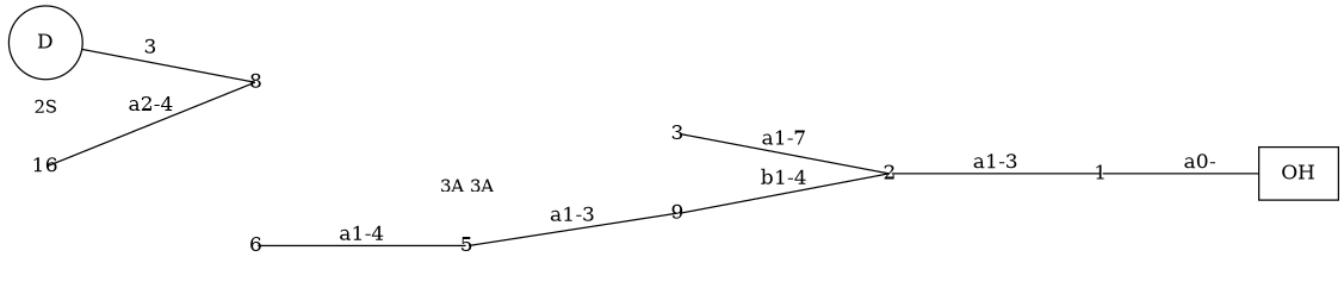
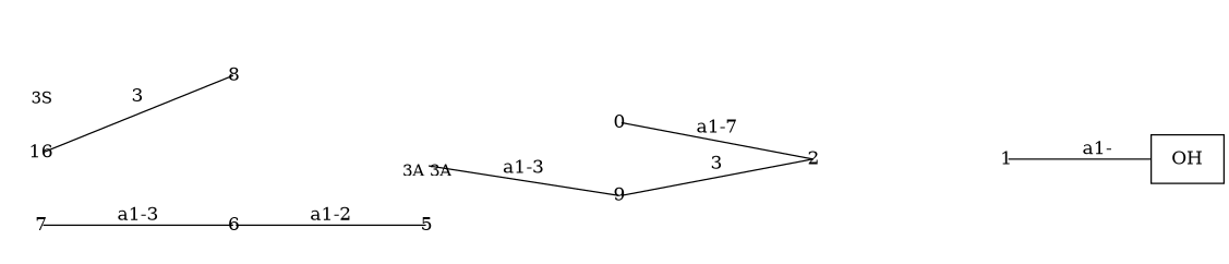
  graph {
    fontname="DejaVu Serif"
    nodesep=0.05
    rankdir=LR
    ranksep=0.8
    splines=false
    node [fixedsize=true fontname="DejaVu Serif" labelfontsize=12 scale=true shape=none]
    edge [fontname="DejaVu Serif" headclip=false labelangle=320.0 labeldistance=1.2 labelfontsize=12 tailclip=false]
    5 [height=0.7]
    n2 [fontsize=12 height=0.3 label="3A 3A" labelloc=b shape=plaintext]
    n3 [height=0.7 label=16]
-   n4 [fontsize=12 height=0.3 label="2S" labelloc=b shape=plaintext]
+   n4 [fontsize=12 height=0.3 label="3S" labelloc=b shape=plaintext]
    n5 [height=0.7 label=9]
    8 [height=0.7]
    n7 [label=OH shape=box]
    1 [height=0.7]
    2 [height=0.7]
-   3 [height=0.7]
+   3 [height=0.7 label=0]
    6 [height=0.7]
-   n13 [height=0.7 label=D shape=circle]
+   7 [height=0.7]
    subgraph sub_1 {
      rank=same
      5
      n2
    }
    subgraph sub_2 {
      nodesep=0.2
      5
      n2
    }
    subgraph sub_3 {
      rank=same
      n3
      n4
    }
    subgraph sub_4 {
      nodesep=0.2
      n3
      n4
    }
-   5 -- n5 [label="a1-3"]
+   n2 -- n5 [label="a1-3"]
    n2 -- 5 [style=invis headclip="" tailclip=""]
-   n3 -- 8 [label="a2-4"]
+   n3 -- 8 [label=3]
    n4 -- n3 [style=invis headclip="" tailclip=""]
-   n5 -- 2 [label="b1-4"]
-   1 -- n7 [headclip=true label="a0-"]
-   2 -- 1 [label="a1-3"]
+   n5 -- 2 [label=3]
+   1 -- n7 [headclip=true label="a1-"]
    3 -- 2 [label="a1-7"]
-   6 -- 5 [label="a1-4"]
-   n13 -- 8 [label=3 tailclip=true]
+   6 -- 5 [label="a1-2"]
+   7 -- 6 [label="a1-3"]
  }
